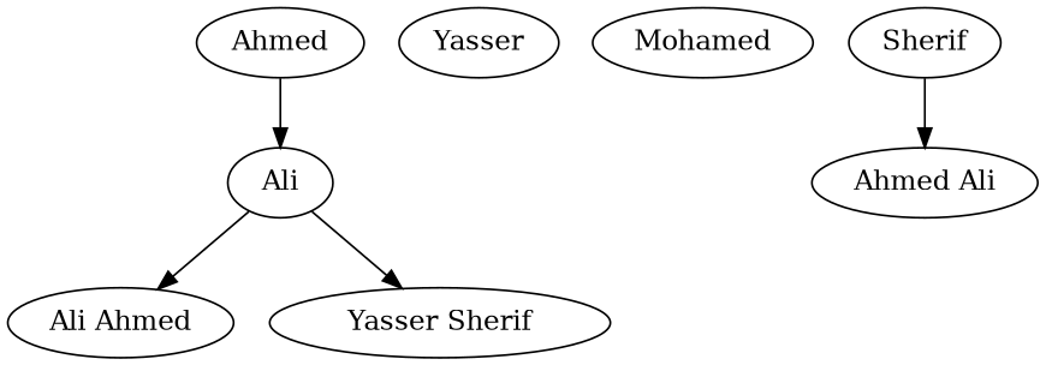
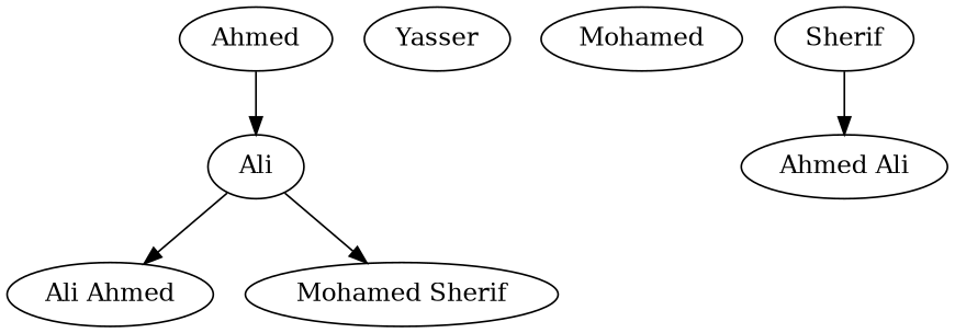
  digraph {
    Ahmed
    Ali
    n3 [label="Ali Ahmed"]
-   "Mohamed Sherif" [label="Yasser Sherif"]
+   "Mohamed Sherif"
    Yasser
    Mohamed
    Sherif
    "Ahmed Ali"
    Ahmed -> Ali
    Ali -> n3
    Ali -> "Mohamed Sherif"
    Sherif -> "Ahmed Ali"
  }
